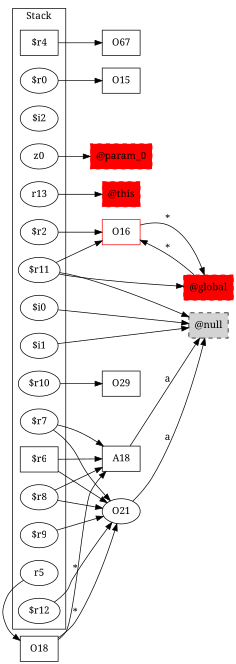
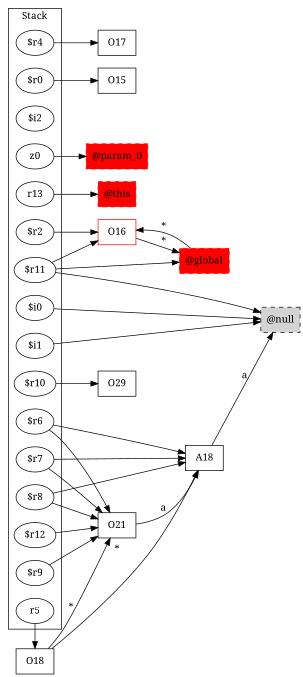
  digraph {
    fontname="Noto Serif"
    rankDir=LR
    rankdir=LR
    node [fontname="Noto Serif"]
    edge [fontname="Noto Serif"]
    r13
    "$r12"
    "$i2"
    "$r11"
    "$r10"
    "$r9"
    "$i0"
    "$i1"
    "$r7"
    "$r8"
    r5
-   "$r6" [shape=box]
-   "$r4" [shape=box]
+   "$r6"
+   "$r4"
    "$r2"
    "$r0"
    z0
    "@this" [color=red shape=box style="filled,dashed"]
-   O21 [shape=ellipse]
+   O21 [shape=box]
    "@null" [shape=box style="filled,dashed"]
    O16 [color=red shape=box]
    "@global" [color=red shape=box style="filled,dashed"]
    O29 [shape=box]
    A18 [shape=box]
    O18 [shape=box]
-   O17 [shape=box label=O67]
+   O17 [shape=box]
    O15 [shape=box]
    "@param_0" [color=red shape=box style="filled,dashed"]
    subgraph cluster_1 {
      label=Stack
      r13
      "$r12"
      "$i2"
      "$r11"
      "$r10"
      "$r9"
      "$i0"
      "$i1"
      "$r7"
      "$r8"
      r5
      "$r6"
      "$r4"
      "$r2"
      "$r0"
      z0
    }
    r13 -> "@this"
    "$r12" -> O21
    "$r11" -> "@null"
    "$r11" -> O16
    "$r11" -> "@global"
    "$r10" -> O29
    "$r9" -> O21
    "$i0" -> "@null"
    "$i1" -> "@null"
    "$r7" -> O21
    "$r7" -> A18
    "$r8" -> O21
    "$r8" -> A18
    r5 -> O18
    "$r6" -> O21
    "$r6" -> A18
    "$r4" -> O17
    "$r2" -> O16
    "$r0" -> O15
    z0 -> "@param_0"
-   O21 -> "@null" [label=a weight=0.2]
+   O21 -> A18 [label=a weight=0.2]
    O16 -> "@global" [label="*" weight=0.2]
    "@global" -> O16 [label="*" weight=0.2]
    A18 -> "@null" [label=a weight=0.2]
    O18 -> O21 [label="*" weight=0.2]
    O18 -> A18 [label="*" weight=0.2]
  }
